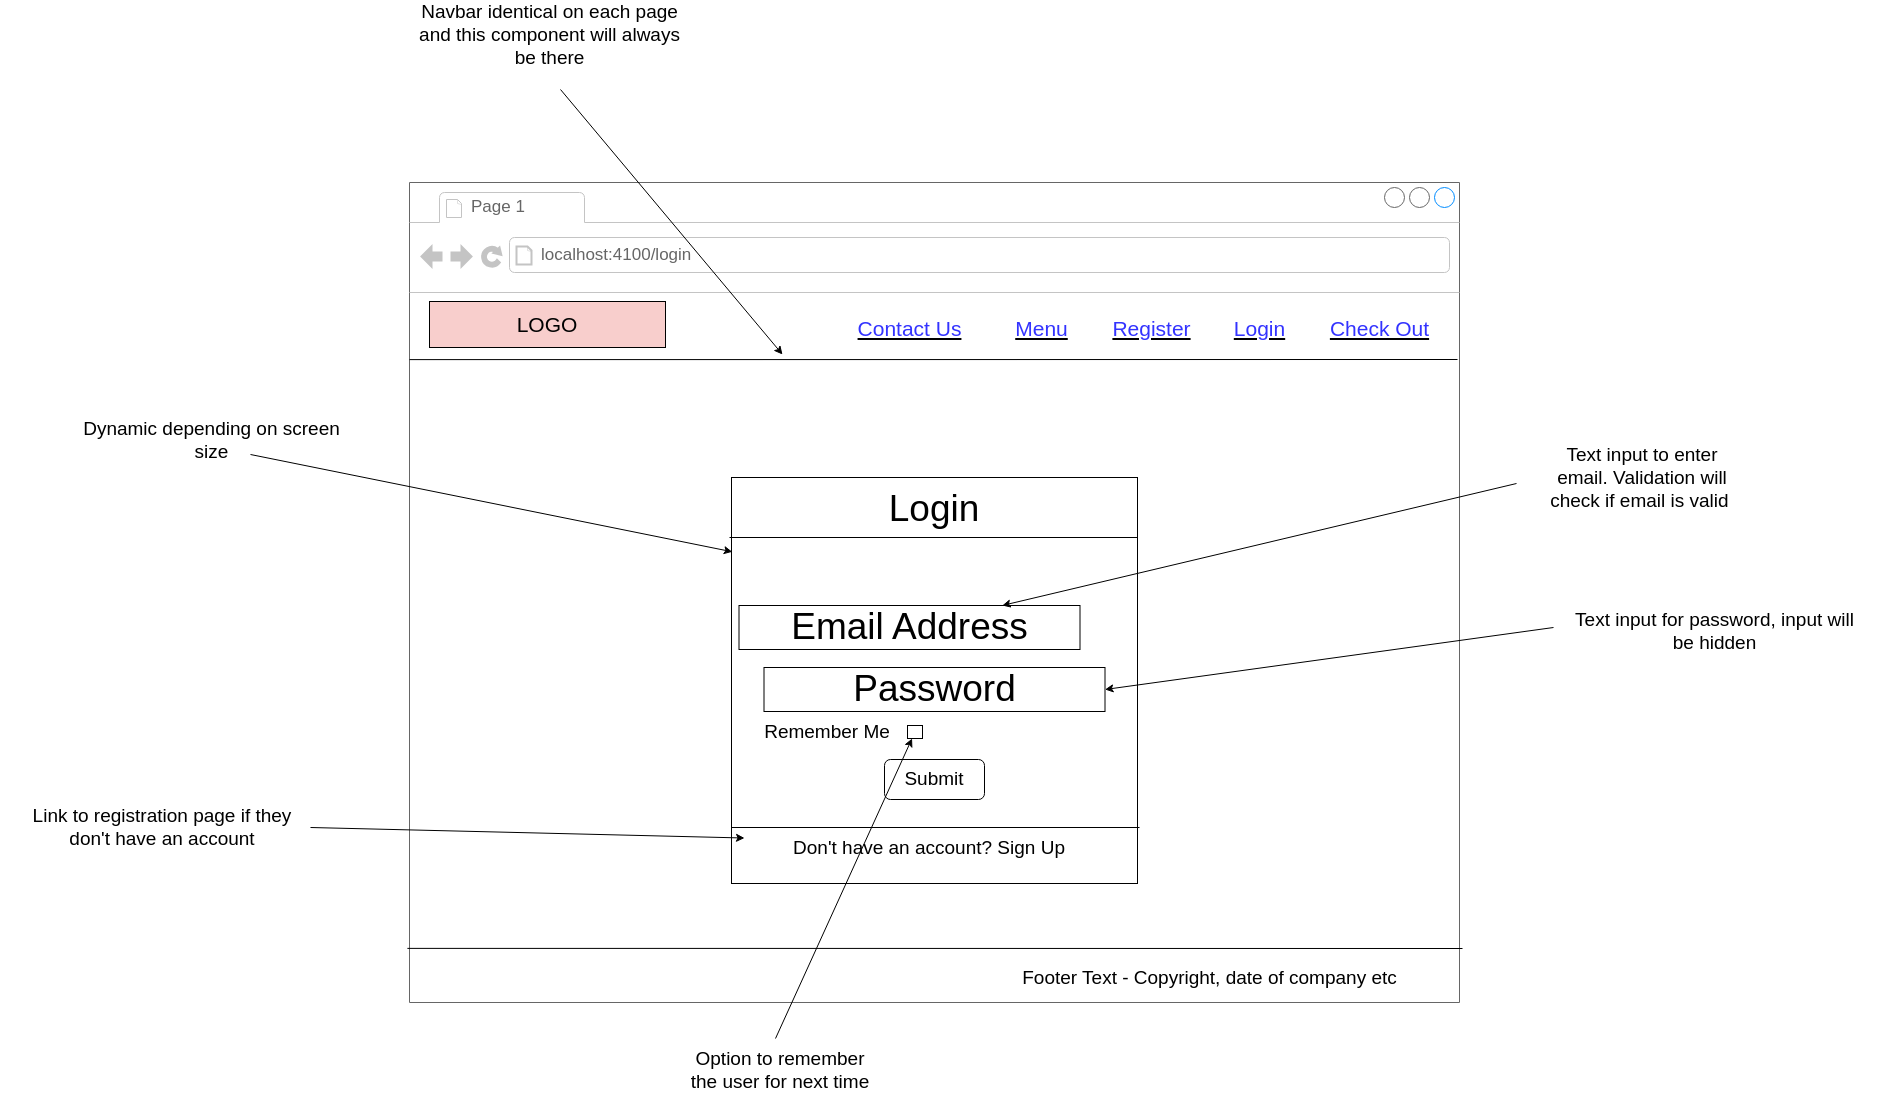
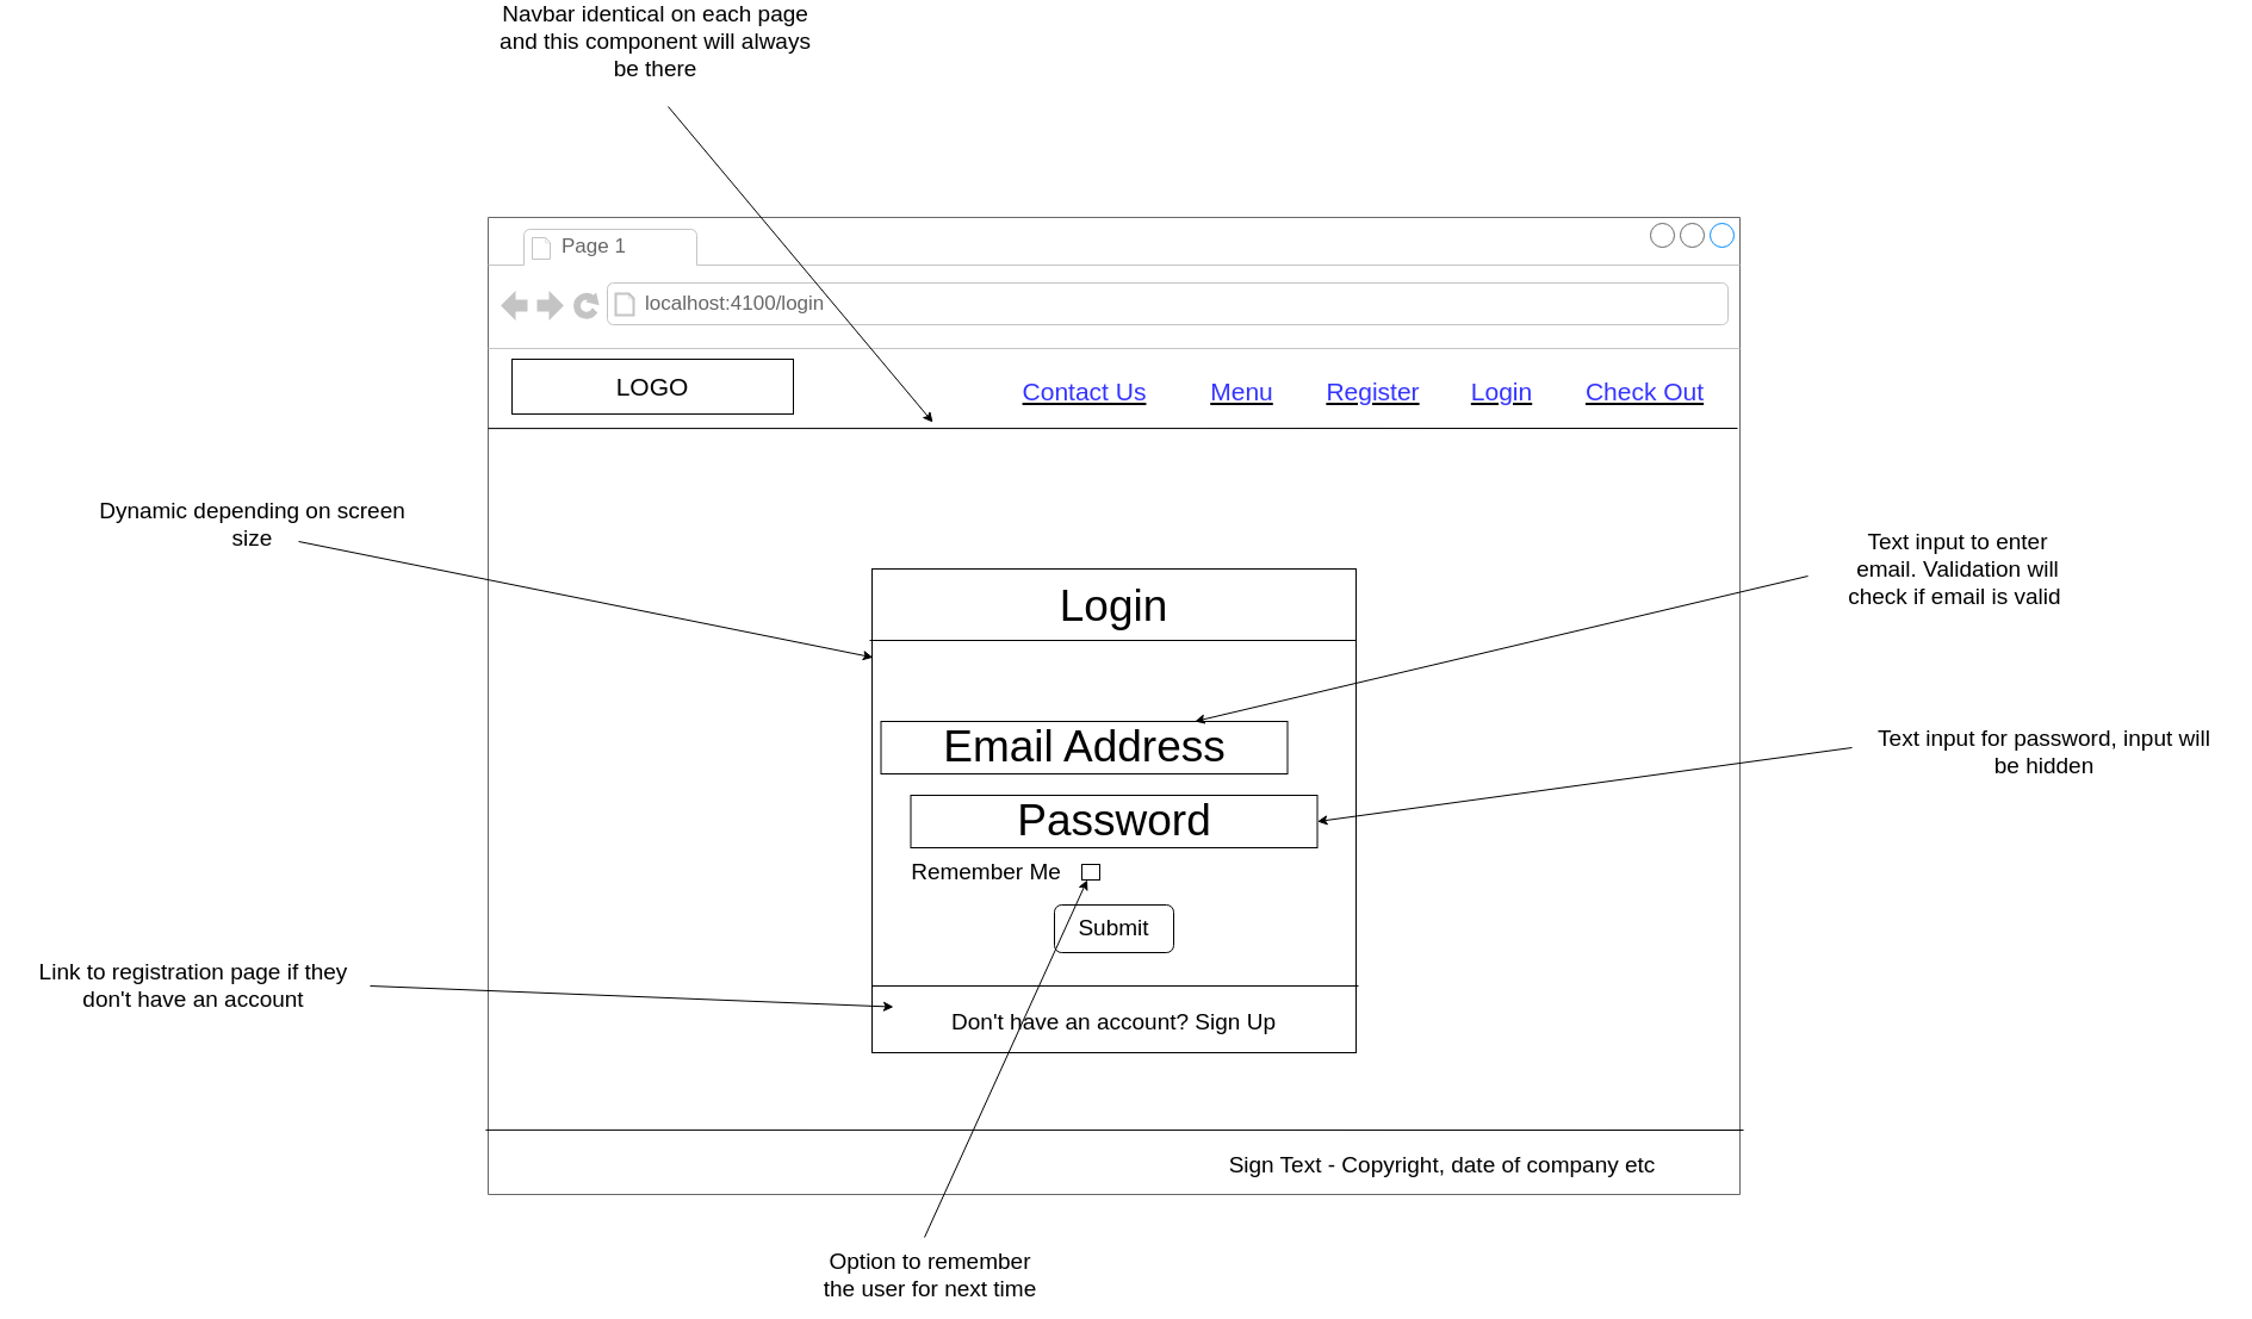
  <mxCell id="0" />
  <mxCell id="1" parent="0" />
  <mxCell id="2" value="" style="strokeWidth=1;shadow=0;dashed=0;align=center;html=1;shape=mxgraph.mockup.containers.browserWindow;rSize=0;strokeColor=#666666;mainText=,;recursiveResize=0;rounded=0;labelBackgroundColor=none;fontFamily=Verdana;fontSize=12" vertex="1" parent="1"><mxGeometry x="409" y="182" width="1050" height="820" as="geometry" /></mxCell>
  <mxCell id="3" value="Page 1" style="strokeWidth=1;shadow=0;dashed=0;align=center;html=1;shape=mxgraph.mockup.containers.anchor;fontSize=17;fontColor=#666666;align=left;" vertex="1" parent="2"><mxGeometry x="60" y="12" width="110" height="26" as="geometry" /></mxCell>
  <mxCell id="4" value="localhost:4100/login" style="strokeWidth=1;shadow=0;dashed=0;align=center;html=1;shape=mxgraph.mockup.containers.anchor;rSize=0;fontSize=17;fontColor=#666666;align=left;" vertex="1" parent="2"><mxGeometry x="130" y="60" width="250" height="26" as="geometry" /></mxCell>
- <mxCell id="5" value="&lt;font style=&quot;font-size: 21px&quot;&gt;LOGO&lt;/font&gt;" style="rounded=0;whiteSpace=wrap;html=1;fillColor=#f8cecc;" vertex="1" parent="2"><mxGeometry x="20" y="119" width="236" height="46" as="geometry" /></mxCell>
+ <mxCell id="5" value="&lt;font style=&quot;font-size: 21px&quot;&gt;LOGO&lt;/font&gt;" style="rounded=0;whiteSpace=wrap;html=1;" vertex="1" parent="2"><mxGeometry x="20" y="119" width="236" height="46" as="geometry" /></mxCell>
  <mxCell id="6" value="&lt;u&gt;&lt;font color=&quot;#3333ff&quot;&gt;Check Out&lt;/font&gt;&lt;/u&gt;" style="text;html=1;strokeColor=none;fillColor=none;align=center;verticalAlign=middle;whiteSpace=wrap;rounded=0;fontSize=21;" vertex="1" parent="2"><mxGeometry x="891" y="131" width="159" height="30" as="geometry" /></mxCell>
  <mxCell id="7" value="&lt;u&gt;&lt;font color=&quot;#3333ff&quot;&gt;Login&lt;/font&gt;&lt;/u&gt;" style="text;html=1;strokeColor=none;fillColor=none;align=center;verticalAlign=middle;whiteSpace=wrap;rounded=0;fontSize=21;" vertex="1" parent="2"><mxGeometry x="771" y="131" width="159" height="30" as="geometry" /></mxCell>
  <mxCell id="8" value="&lt;u&gt;&lt;font color=&quot;#3333ff&quot;&gt;Register&lt;/font&gt;&lt;/u&gt;" style="text;html=1;strokeColor=none;fillColor=none;align=center;verticalAlign=middle;whiteSpace=wrap;rounded=0;fontSize=21;" vertex="1" parent="2"><mxGeometry x="663" y="131" width="159" height="30" as="geometry" /></mxCell>
  <mxCell id="9" value="&lt;u&gt;&lt;font color=&quot;#3333ff&quot;&gt;Menu&lt;/font&gt;&lt;/u&gt;" style="text;html=1;strokeColor=none;fillColor=none;align=center;verticalAlign=middle;whiteSpace=wrap;rounded=0;fontSize=21;" vertex="1" parent="2"><mxGeometry x="553" y="131" width="159" height="30" as="geometry" /></mxCell>
  <mxCell id="10" value="&lt;u&gt;&lt;font color=&quot;#3333ff&quot;&gt;Contact Us&lt;/font&gt;&lt;/u&gt;" style="text;html=1;strokeColor=none;fillColor=none;align=center;verticalAlign=middle;whiteSpace=wrap;rounded=0;fontSize=21;" vertex="1" parent="2"><mxGeometry x="421" y="131" width="159" height="30" as="geometry" /></mxCell>
  <mxCell id="11" value="" style="whiteSpace=wrap;html=1;aspect=fixed;fontSize=21;fontColor=#3333FF;" vertex="1" parent="2"><mxGeometry x="322" y="295" width="406" height="406" as="geometry" /></mxCell>
  <mxCell id="12" value="" style="endArrow=none;html=1;rounded=0;fontSize=21;fontColor=#3333FF;" edge="1" parent="2"><mxGeometry width="50" height="50" relative="1" as="geometry"><mxPoint x="320" y="355" as="sourcePoint" /><mxPoint x="728" y="355" as="targetPoint" /></mxGeometry></mxCell>
  <mxCell id="13" value="&lt;font color=&quot;#000000&quot; style=&quot;font-size: 37px&quot;&gt;Login&lt;/font&gt;" style="text;html=1;strokeColor=none;fillColor=none;align=center;verticalAlign=middle;whiteSpace=wrap;rounded=0;fontSize=21;fontColor=#3333FF;" vertex="1" parent="2"><mxGeometry x="495" y="312" width="60" height="30" as="geometry" /></mxCell>
  <mxCell id="14" value="" style="endArrow=none;html=1;rounded=0;fontSize=21;fontColor=#3333FF;" edge="1" parent="2"><mxGeometry width="50" height="50" relative="1" as="geometry"><mxPoint x="322" y="645" as="sourcePoint" /><mxPoint x="730" y="645" as="targetPoint" /></mxGeometry></mxCell>
  <mxCell id="15" value="Email Address" style="rounded=0;whiteSpace=wrap;html=1;fontSize=37;fontColor=#000000;" vertex="1" parent="2"><mxGeometry x="329.5" y="423" width="341" height="44" as="geometry" /></mxCell>
  <mxCell id="16" value="Password" style="rounded=0;whiteSpace=wrap;html=1;fontSize=37;fontColor=#000000;" vertex="1" parent="2"><mxGeometry x="354.5" y="485" width="341" height="44" as="geometry" /></mxCell>
  <mxCell id="17" value="&lt;font style=&quot;font-size: 19px&quot;&gt;Remember Me&lt;/font&gt;" style="text;html=1;strokeColor=none;fillColor=none;align=center;verticalAlign=middle;whiteSpace=wrap;rounded=0;fontSize=37;fontColor=#000000;" vertex="1" parent="2"><mxGeometry x="233" y="529" width="370" height="30" as="geometry" /></mxCell>
  <mxCell id="18" value="" style="rounded=0;whiteSpace=wrap;html=1;fontSize=19;fontColor=#000000;" vertex="1" parent="2"><mxGeometry x="498" y="543" width="15" height="13" as="geometry" /></mxCell>
  <mxCell id="19" value="Submit" style="rounded=1;whiteSpace=wrap;html=1;fontSize=19;fontColor=#000000;" vertex="1" parent="2"><mxGeometry x="475" y="577" width="100" height="40" as="geometry" /></mxCell>
- <mxCell id="20" value="&lt;font style=&quot;font-size: 19px&quot;&gt;Don't have an account? Sign Up&lt;/font&gt;" style="text;html=1;strokeColor=none;fillColor=none;align=center;verticalAlign=middle;whiteSpace=wrap;rounded=0;fontSize=37;fontColor=#000000;" vertex="1" parent="2"><mxGeometry x="335" y="645" width="370" height="30" as="geometry" /></mxCell>
- <mxCell id="21" value="Footer Text - Copyright, date of company etc" style="text;html=1;strokeColor=none;fillColor=none;align=center;verticalAlign=middle;whiteSpace=wrap;rounded=0;fontSize=19;fontColor=#000000;" vertex="1" parent="2"><mxGeometry x="559" y="781" width="483" height="30" as="geometry" /></mxCell>
+ <mxCell id="20" value="&lt;font style=&quot;font-size: 19px&quot;&gt;Don't have an account? Sign Up&lt;/font&gt;" style="text;html=1;strokeColor=none;fillColor=none;align=center;verticalAlign=middle;whiteSpace=wrap;rounded=0;fontSize=37;fontColor=#000000;" vertex="1" parent="2"><mxGeometry x="340" y="655" width="370" height="30" as="geometry" /></mxCell>
+ <mxCell id="21" value="Sign Text - Copyright, date of company etc" style="text;html=1;strokeColor=none;fillColor=none;align=center;verticalAlign=middle;whiteSpace=wrap;rounded=0;fontSize=19;fontColor=#000000;" vertex="1" parent="2"><mxGeometry x="559" y="781" width="483" height="30" as="geometry" /></mxCell>
  <mxCell id="22" value="" style="endArrow=none;html=1;rounded=0;exitX=0;exitY=0.216;exitDx=0;exitDy=0;exitPerimeter=0;" edge="1" parent="1" source="2"><mxGeometry width="50" height="50" relative="1" as="geometry"><mxPoint x="852" y="454" as="sourcePoint" /><mxPoint x="1457" y="359" as="targetPoint" /></mxGeometry></mxCell>
  <mxCell id="23" value="" style="endArrow=classic;html=1;rounded=0;fontSize=19;fontColor=#000000;" edge="1" parent="1"><mxGeometry width="50" height="50" relative="1" as="geometry"><mxPoint x="560" y="89" as="sourcePoint" /><mxPoint x="782" y="354" as="targetPoint" /></mxGeometry></mxCell>
  <mxCell id="24" value="Navbar identical on each page and this component will always be there" style="text;html=1;strokeColor=none;fillColor=none;align=center;verticalAlign=middle;whiteSpace=wrap;rounded=0;fontSize=19;fontColor=#000000;" vertex="1" parent="1"><mxGeometry x="407" y="20" width="285" height="30" as="geometry" /></mxCell>
  <mxCell id="25" value="" style="endArrow=classic;html=1;rounded=0;fontSize=19;fontColor=#000000;" edge="1" parent="1" target="20"><mxGeometry width="50" height="50" relative="1" as="geometry"><mxPoint x="310" y="827" as="sourcePoint" /><mxPoint x="647" y="599" as="targetPoint" /></mxGeometry></mxCell>
  <mxCell id="26" value="Link to registration page if they don't have an account" style="text;html=1;strokeColor=none;fillColor=none;align=center;verticalAlign=middle;whiteSpace=wrap;rounded=0;fontSize=19;fontColor=#000000;" vertex="1" parent="1"><mxGeometry x="20" y="812" width="284" height="30" as="geometry" /></mxCell>
  <mxCell id="27" value="" style="endArrow=classic;html=1;rounded=0;fontSize=19;fontColor=#000000;" edge="1" parent="1" target="15"><mxGeometry width="50" height="50" relative="1" as="geometry"><mxPoint x="1516" y="483" as="sourcePoint" /><mxPoint x="1171" y="494" as="targetPoint" /></mxGeometry></mxCell>
  <mxCell id="28" value="Text input to enter email. Validation will check if email is valid&amp;nbsp;" style="text;html=1;strokeColor=none;fillColor=none;align=center;verticalAlign=middle;whiteSpace=wrap;rounded=0;fontSize=19;fontColor=#000000;" vertex="1" parent="1"><mxGeometry x="1541" y="463" width="202" height="30" as="geometry" /></mxCell>
  <mxCell id="29" value="" style="endArrow=classic;html=1;rounded=0;fontSize=19;fontColor=#000000;entryX=1;entryY=0.5;entryDx=0;entryDy=0;" edge="1" parent="1" target="16"><mxGeometry width="50" height="50" relative="1" as="geometry"><mxPoint x="1553" y="627" as="sourcePoint" /><mxPoint x="1073" y="672" as="targetPoint" /></mxGeometry></mxCell>
  <mxCell id="30" value="Text input for password, input will be hidden" style="text;html=1;strokeColor=none;fillColor=none;align=center;verticalAlign=middle;whiteSpace=wrap;rounded=0;fontSize=19;fontColor=#000000;" vertex="1" parent="1"><mxGeometry x="1562" y="616" width="305" height="30" as="geometry" /></mxCell>
  <mxCell id="31" value="" style="endArrow=classic;html=1;rounded=0;fontSize=19;fontColor=#000000;entryX=0.002;entryY=0.183;entryDx=0;entryDy=0;entryPerimeter=0;" edge="1" parent="1" target="11"><mxGeometry width="50" height="50" relative="1" as="geometry"><mxPoint x="250" y="454" as="sourcePoint" /><mxPoint x="962" y="384" as="targetPoint" /></mxGeometry></mxCell>
  <mxCell id="32" value="Dynamic depending on screen size" style="text;html=1;strokeColor=none;fillColor=none;align=center;verticalAlign=middle;whiteSpace=wrap;rounded=0;fontSize=19;fontColor=#000000;" vertex="1" parent="1"><mxGeometry x="68" y="425" width="287" height="30" as="geometry" /></mxCell>
  <mxCell id="33" value="" style="endArrow=classic;html=1;rounded=0;fontSize=19;fontColor=#000000;" edge="1" parent="1" target="18"><mxGeometry width="50" height="50" relative="1" as="geometry"><mxPoint x="775" y="1038" as="sourcePoint" /><mxPoint x="1281" y="900" as="targetPoint" /></mxGeometry></mxCell>
  <mxCell id="34" value="Option to remember the user for next time" style="text;html=1;strokeColor=none;fillColor=none;align=center;verticalAlign=middle;whiteSpace=wrap;rounded=0;fontSize=19;fontColor=#000000;" vertex="1" parent="1"><mxGeometry x="682" y="1055" width="196" height="30" as="geometry" /></mxCell>
  <mxCell id="35" value="" style="endArrow=none;html=1;rounded=0;fontSize=19;fontColor=#000000;exitX=-0.002;exitY=0.934;exitDx=0;exitDy=0;exitPerimeter=0;" edge="1" parent="1" source="2"><mxGeometry width="50" height="50" relative="1" as="geometry"><mxPoint x="1040" y="1053" as="sourcePoint" /><mxPoint x="1462" y="948" as="targetPoint" /></mxGeometry></mxCell>
